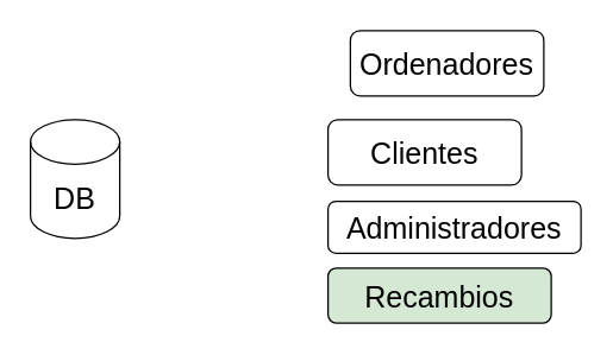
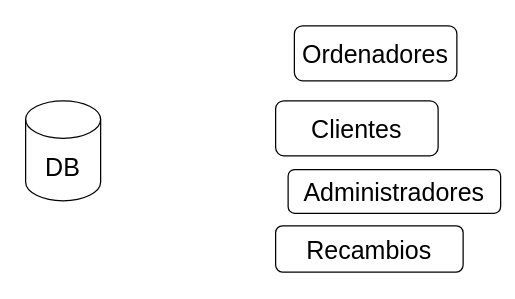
  <mxCell id="0" />
  <mxCell id="1" parent="0" />
  <mxCell id="2" value="&lt;font style=&quot;font-size: 20px;&quot;&gt;DB&lt;/font&gt;" style="shape=cylinder3;whiteSpace=wrap;html=1;boundedLbl=1;backgroundOutline=1;size=15;" vertex="1" parent="1"><mxGeometry x="20" y="80" width="60" height="80" as="geometry" /></mxCell>
  <mxCell id="3" value="Ordenadores" style="rounded=1;whiteSpace=wrap;html=1;fontSize=20;" vertex="1" parent="1"><mxGeometry x="235" y="20" width="130" height="44" as="geometry" /></mxCell>
  <mxCell id="4" value="Clientes" style="rounded=1;whiteSpace=wrap;html=1;fontSize=20;" vertex="1" parent="1"><mxGeometry x="220" y="80" width="130" height="44" as="geometry" /></mxCell>
- <mxCell id="5" value="Administradores" style="rounded=1;whiteSpace=wrap;html=1;fontSize=20;" vertex="1" parent="1"><mxGeometry x="220" y="135" width="170" height="35" as="geometry" /></mxCell>
- <mxCell id="6" value="Recambios" style="rounded=1;whiteSpace=wrap;html=1;fontSize=20;fillColor=#d5e8d4;" vertex="1" parent="1"><mxGeometry x="220" y="180" width="150" height="37" as="geometry" /></mxCell>
+ <mxCell id="5" value="Administradores" style="rounded=1;whiteSpace=wrap;html=1;fontSize=20;" vertex="1" parent="1"><mxGeometry x="230" y="135" width="170" height="35" as="geometry" /></mxCell>
+ <mxCell id="6" value="Recambios" style="rounded=1;whiteSpace=wrap;html=1;fontSize=20;" vertex="1" parent="1"><mxGeometry x="220" y="180" width="150" height="37" as="geometry" /></mxCell>
